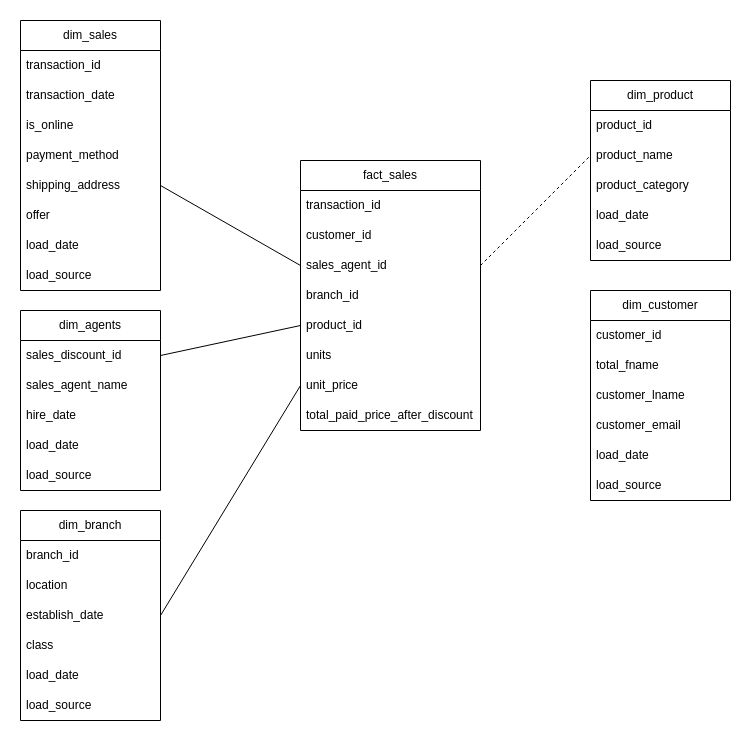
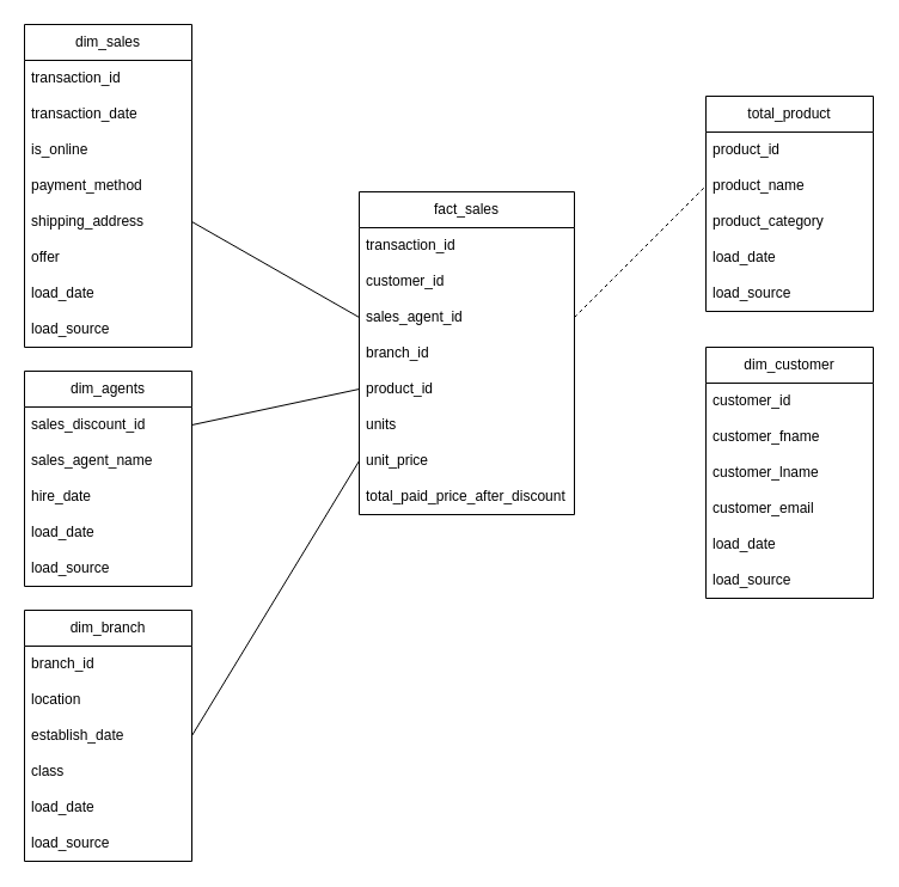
  <mxCell id="0" />
  <mxCell id="1" parent="0" />
  <mxCell id="2" value="fact_sales" style="swimlane;fontStyle=0;childLayout=stackLayout;horizontal=1;startSize=30;horizontalStack=0;resizeParent=1;resizeParentMax=0;resizeLast=0;collapsible=1;marginBottom=0;whiteSpace=wrap;html=1;" vertex="1" parent="1"><mxGeometry x="300" y="160" width="180" height="270" as="geometry" /></mxCell>
  <mxCell id="3" value="transaction_id" style="text;strokeColor=none;fillColor=none;align=left;verticalAlign=middle;spacingLeft=4;spacingRight=4;overflow=hidden;points=[[0,0.5],[1,0.5]];portConstraint=eastwest;rotatable=0;whiteSpace=wrap;html=1;" vertex="1" parent="2"><mxGeometry y="30" width="180" height="30" as="geometry" /></mxCell>
  <mxCell id="4" value="customer_id" style="text;strokeColor=none;fillColor=none;align=left;verticalAlign=middle;spacingLeft=4;spacingRight=4;overflow=hidden;points=[[0,0.5],[1,0.5]];portConstraint=eastwest;rotatable=0;whiteSpace=wrap;html=1;" vertex="1" parent="2"><mxGeometry y="60" width="180" height="30" as="geometry" /></mxCell>
  <mxCell id="5" value="sales_agent_id" style="text;strokeColor=none;fillColor=none;align=left;verticalAlign=middle;spacingLeft=4;spacingRight=4;overflow=hidden;points=[[0,0.5],[1,0.5]];portConstraint=eastwest;rotatable=0;whiteSpace=wrap;html=1;" vertex="1" parent="2"><mxGeometry y="90" width="180" height="30" as="geometry" /></mxCell>
  <mxCell id="6" value="branch_id" style="text;strokeColor=none;fillColor=none;align=left;verticalAlign=middle;spacingLeft=4;spacingRight=4;overflow=hidden;points=[[0,0.5],[1,0.5]];portConstraint=eastwest;rotatable=0;whiteSpace=wrap;html=1;" vertex="1" parent="2"><mxGeometry y="120" width="180" height="30" as="geometry" /></mxCell>
  <mxCell id="7" value="product_id" style="text;strokeColor=none;fillColor=none;align=left;verticalAlign=middle;spacingLeft=4;spacingRight=4;overflow=hidden;points=[[0,0.5],[1,0.5]];portConstraint=eastwest;rotatable=0;whiteSpace=wrap;html=1;" vertex="1" parent="2"><mxGeometry y="150" width="180" height="30" as="geometry" /></mxCell>
  <mxCell id="8" value="units" style="text;strokeColor=none;fillColor=none;align=left;verticalAlign=middle;spacingLeft=4;spacingRight=4;overflow=hidden;points=[[0,0.5],[1,0.5]];portConstraint=eastwest;rotatable=0;whiteSpace=wrap;html=1;" vertex="1" parent="2"><mxGeometry y="180" width="180" height="30" as="geometry" /></mxCell>
  <mxCell id="9" value="unit_price" style="text;strokeColor=none;fillColor=none;align=left;verticalAlign=middle;spacingLeft=4;spacingRight=4;overflow=hidden;points=[[0,0.5],[1,0.5]];portConstraint=eastwest;rotatable=0;whiteSpace=wrap;html=1;" vertex="1" parent="2"><mxGeometry y="210" width="180" height="30" as="geometry" /></mxCell>
  <mxCell id="10" value="total_paid_price_after_discount" style="text;strokeColor=none;fillColor=none;align=left;verticalAlign=middle;spacingLeft=4;spacingRight=4;overflow=hidden;points=[[0,0.5],[1,0.5]];portConstraint=eastwest;rotatable=0;whiteSpace=wrap;html=1;" vertex="1" parent="2"><mxGeometry y="240" width="180" height="30" as="geometry" /></mxCell>
  <mxCell id="11" value="" style="endArrow=none;html=1;rounded=0;exitX=0;exitY=0.5;exitDx=0;exitDy=0;entryX=1;entryY=0.5;entryDx=0;entryDy=0;" edge="1" parent="1" source="5" target="17"><mxGeometry width="50" height="50" relative="1" as="geometry"><mxPoint x="380" y="320" as="sourcePoint" /><mxPoint x="150" y="190" as="targetPoint" /></mxGeometry></mxCell>
  <mxCell id="12" value="dim_sales" style="swimlane;fontStyle=0;childLayout=stackLayout;horizontal=1;startSize=30;horizontalStack=0;resizeParent=1;resizeParentMax=0;resizeLast=0;collapsible=1;marginBottom=0;whiteSpace=wrap;html=1;" vertex="1" parent="1"><mxGeometry x="20" y="20" width="140" height="270" as="geometry" /></mxCell>
  <mxCell id="13" value="transaction_id" style="text;strokeColor=none;fillColor=none;align=left;verticalAlign=middle;spacingLeft=4;spacingRight=4;overflow=hidden;points=[[0,0.5],[1,0.5]];portConstraint=eastwest;rotatable=0;whiteSpace=wrap;html=1;" vertex="1" parent="12"><mxGeometry y="30" width="140" height="30" as="geometry" /></mxCell>
  <mxCell id="14" value="transaction_date" style="text;strokeColor=none;fillColor=none;align=left;verticalAlign=middle;spacingLeft=4;spacingRight=4;overflow=hidden;points=[[0,0.5],[1,0.5]];portConstraint=eastwest;rotatable=0;whiteSpace=wrap;html=1;" vertex="1" parent="12"><mxGeometry y="60" width="140" height="30" as="geometry" /></mxCell>
  <mxCell id="15" value="is_online" style="text;strokeColor=none;fillColor=none;align=left;verticalAlign=middle;spacingLeft=4;spacingRight=4;overflow=hidden;points=[[0,0.5],[1,0.5]];portConstraint=eastwest;rotatable=0;whiteSpace=wrap;html=1;" vertex="1" parent="12"><mxGeometry y="90" width="140" height="30" as="geometry" /></mxCell>
  <mxCell id="16" value="payment_method" style="text;strokeColor=none;fillColor=none;align=left;verticalAlign=middle;spacingLeft=4;spacingRight=4;overflow=hidden;points=[[0,0.5],[1,0.5]];portConstraint=eastwest;rotatable=0;whiteSpace=wrap;html=1;" vertex="1" parent="12"><mxGeometry y="120" width="140" height="30" as="geometry" /></mxCell>
  <mxCell id="17" value="shipping_address" style="text;strokeColor=none;fillColor=none;align=left;verticalAlign=middle;spacingLeft=4;spacingRight=4;overflow=hidden;points=[[0,0.5],[1,0.5]];portConstraint=eastwest;rotatable=0;whiteSpace=wrap;html=1;" vertex="1" parent="12"><mxGeometry y="150" width="140" height="30" as="geometry" /></mxCell>
  <mxCell id="18" value="offer" style="text;strokeColor=none;fillColor=none;align=left;verticalAlign=middle;spacingLeft=4;spacingRight=4;overflow=hidden;points=[[0,0.5],[1,0.5]];portConstraint=eastwest;rotatable=0;whiteSpace=wrap;html=1;" vertex="1" parent="12"><mxGeometry y="180" width="140" height="30" as="geometry" /></mxCell>
  <mxCell id="19" value="load_date" style="text;strokeColor=none;fillColor=none;align=left;verticalAlign=middle;spacingLeft=4;spacingRight=4;overflow=hidden;points=[[0,0.5],[1,0.5]];portConstraint=eastwest;rotatable=0;whiteSpace=wrap;html=1;" vertex="1" parent="12"><mxGeometry y="210" width="140" height="30" as="geometry" /></mxCell>
  <mxCell id="20" value="load_source" style="text;strokeColor=none;fillColor=none;align=left;verticalAlign=middle;spacingLeft=4;spacingRight=4;overflow=hidden;points=[[0,0.5],[1,0.5]];portConstraint=eastwest;rotatable=0;whiteSpace=wrap;html=1;" vertex="1" parent="12"><mxGeometry y="240" width="140" height="30" as="geometry" /></mxCell>
  <mxCell id="21" value="" style="endArrow=none;html=1;rounded=0;exitX=1;exitY=0.5;exitDx=0;exitDy=0;entryX=0;entryY=0.5;entryDx=0;entryDy=0;dashed=1;" edge="1" parent="1" source="5" target="24"><mxGeometry width="50" height="50" relative="1" as="geometry"><mxPoint x="380" y="320" as="sourcePoint" /><mxPoint x="610" y="200" as="targetPoint" /></mxGeometry></mxCell>
- <mxCell id="22" value="dim_product" style="swimlane;fontStyle=0;childLayout=stackLayout;horizontal=1;startSize=30;horizontalStack=0;resizeParent=1;resizeParentMax=0;resizeLast=0;collapsible=1;marginBottom=0;whiteSpace=wrap;html=1;" vertex="1" parent="1"><mxGeometry x="590" y="80" width="140" height="180" as="geometry" /></mxCell>
+ <mxCell id="22" value="total_product" style="swimlane;fontStyle=0;childLayout=stackLayout;horizontal=1;startSize=30;horizontalStack=0;resizeParent=1;resizeParentMax=0;resizeLast=0;collapsible=1;marginBottom=0;whiteSpace=wrap;html=1;" vertex="1" parent="1"><mxGeometry x="590" y="80" width="140" height="180" as="geometry" /></mxCell>
  <mxCell id="23" value="product_id" style="text;strokeColor=none;fillColor=none;align=left;verticalAlign=middle;spacingLeft=4;spacingRight=4;overflow=hidden;points=[[0,0.5],[1,0.5]];portConstraint=eastwest;rotatable=0;whiteSpace=wrap;html=1;" vertex="1" parent="22"><mxGeometry y="30" width="140" height="30" as="geometry" /></mxCell>
  <mxCell id="24" value="product_name" style="text;strokeColor=none;fillColor=none;align=left;verticalAlign=middle;spacingLeft=4;spacingRight=4;overflow=hidden;points=[[0,0.5],[1,0.5]];portConstraint=eastwest;rotatable=0;whiteSpace=wrap;html=1;" vertex="1" parent="22"><mxGeometry y="60" width="140" height="30" as="geometry" /></mxCell>
  <mxCell id="25" value="product_category" style="text;strokeColor=none;fillColor=none;align=left;verticalAlign=middle;spacingLeft=4;spacingRight=4;overflow=hidden;points=[[0,0.5],[1,0.5]];portConstraint=eastwest;rotatable=0;whiteSpace=wrap;html=1;" vertex="1" parent="22"><mxGeometry y="90" width="140" height="30" as="geometry" /></mxCell>
  <mxCell id="26" value="load_date" style="text;strokeColor=none;fillColor=none;align=left;verticalAlign=middle;spacingLeft=4;spacingRight=4;overflow=hidden;points=[[0,0.5],[1,0.5]];portConstraint=eastwest;rotatable=0;whiteSpace=wrap;html=1;" vertex="1" parent="22"><mxGeometry y="120" width="140" height="30" as="geometry" /></mxCell>
  <mxCell id="27" value="load_source" style="text;strokeColor=none;fillColor=none;align=left;verticalAlign=middle;spacingLeft=4;spacingRight=4;overflow=hidden;points=[[0,0.5],[1,0.5]];portConstraint=eastwest;rotatable=0;whiteSpace=wrap;html=1;" vertex="1" parent="22"><mxGeometry y="150" width="140" height="30" as="geometry" /></mxCell>
  <mxCell id="28" value="dim_customer" style="swimlane;fontStyle=0;childLayout=stackLayout;horizontal=1;startSize=30;horizontalStack=0;resizeParent=1;resizeParentMax=0;resizeLast=0;collapsible=1;marginBottom=0;whiteSpace=wrap;html=1;" vertex="1" parent="1"><mxGeometry x="590" y="290" width="140" height="210" as="geometry" /></mxCell>
  <mxCell id="29" value="customer_id" style="text;strokeColor=none;fillColor=none;align=left;verticalAlign=middle;spacingLeft=4;spacingRight=4;overflow=hidden;points=[[0,0.5],[1,0.5]];portConstraint=eastwest;rotatable=0;whiteSpace=wrap;html=1;" vertex="1" parent="28"><mxGeometry y="30" width="140" height="30" as="geometry" /></mxCell>
- <mxCell id="30" value="total_fname" style="text;strokeColor=none;fillColor=none;align=left;verticalAlign=middle;spacingLeft=4;spacingRight=4;overflow=hidden;points=[[0,0.5],[1,0.5]];portConstraint=eastwest;rotatable=0;whiteSpace=wrap;html=1;" vertex="1" parent="28"><mxGeometry y="60" width="140" height="30" as="geometry" /></mxCell>
+ <mxCell id="30" value="customer_fname" style="text;strokeColor=none;fillColor=none;align=left;verticalAlign=middle;spacingLeft=4;spacingRight=4;overflow=hidden;points=[[0,0.5],[1,0.5]];portConstraint=eastwest;rotatable=0;whiteSpace=wrap;html=1;" vertex="1" parent="28"><mxGeometry y="60" width="140" height="30" as="geometry" /></mxCell>
  <mxCell id="31" value="customer_lname" style="text;strokeColor=none;fillColor=none;align=left;verticalAlign=middle;spacingLeft=4;spacingRight=4;overflow=hidden;points=[[0,0.5],[1,0.5]];portConstraint=eastwest;rotatable=0;whiteSpace=wrap;html=1;" vertex="1" parent="28"><mxGeometry y="90" width="140" height="30" as="geometry" /></mxCell>
  <mxCell id="32" value="customer_email" style="text;strokeColor=none;fillColor=none;align=left;verticalAlign=middle;spacingLeft=4;spacingRight=4;overflow=hidden;points=[[0,0.5],[1,0.5]];portConstraint=eastwest;rotatable=0;whiteSpace=wrap;html=1;" vertex="1" parent="28"><mxGeometry y="120" width="140" height="30" as="geometry" /></mxCell>
  <mxCell id="33" value="load_date" style="text;strokeColor=none;fillColor=none;align=left;verticalAlign=middle;spacingLeft=4;spacingRight=4;overflow=hidden;points=[[0,0.5],[1,0.5]];portConstraint=eastwest;rotatable=0;whiteSpace=wrap;html=1;" vertex="1" parent="28"><mxGeometry y="150" width="140" height="30" as="geometry" /></mxCell>
  <mxCell id="34" value="load_source" style="text;strokeColor=none;fillColor=none;align=left;verticalAlign=middle;spacingLeft=4;spacingRight=4;overflow=hidden;points=[[0,0.5],[1,0.5]];portConstraint=eastwest;rotatable=0;whiteSpace=wrap;html=1;" vertex="1" parent="28"><mxGeometry y="180" width="140" height="30" as="geometry" /></mxCell>
  <mxCell id="35" value="" style="endArrow=none;html=1;rounded=0;entryX=0;entryY=0.5;entryDx=0;entryDy=0;exitX=1;exitY=0.5;exitDx=0;exitDy=0;" edge="1" parent="1" source="37" target="7"><mxGeometry width="50" height="50" relative="1" as="geometry"><mxPoint x="80" y="500" as="sourcePoint" /><mxPoint x="430" y="270" as="targetPoint" /></mxGeometry></mxCell>
  <mxCell id="36" value="dim_agents" style="swimlane;fontStyle=0;childLayout=stackLayout;horizontal=1;startSize=30;horizontalStack=0;resizeParent=1;resizeParentMax=0;resizeLast=0;collapsible=1;marginBottom=0;whiteSpace=wrap;html=1;" vertex="1" parent="1"><mxGeometry x="20" y="310" width="140" height="180" as="geometry" /></mxCell>
  <mxCell id="37" value="sales_discount_id" style="text;strokeColor=none;fillColor=none;align=left;verticalAlign=middle;spacingLeft=4;spacingRight=4;overflow=hidden;points=[[0,0.5],[1,0.5]];portConstraint=eastwest;rotatable=0;whiteSpace=wrap;html=1;" vertex="1" parent="36"><mxGeometry y="30" width="140" height="30" as="geometry" /></mxCell>
  <mxCell id="38" value="sales_agent_name" style="text;strokeColor=none;fillColor=none;align=left;verticalAlign=middle;spacingLeft=4;spacingRight=4;overflow=hidden;points=[[0,0.5],[1,0.5]];portConstraint=eastwest;rotatable=0;whiteSpace=wrap;html=1;" vertex="1" parent="36"><mxGeometry y="60" width="140" height="30" as="geometry" /></mxCell>
  <mxCell id="39" value="hire_date" style="text;strokeColor=none;fillColor=none;align=left;verticalAlign=middle;spacingLeft=4;spacingRight=4;overflow=hidden;points=[[0,0.5],[1,0.5]];portConstraint=eastwest;rotatable=0;whiteSpace=wrap;html=1;" vertex="1" parent="36"><mxGeometry y="90" width="140" height="30" as="geometry" /></mxCell>
  <mxCell id="40" value="load_date" style="text;strokeColor=none;fillColor=none;align=left;verticalAlign=middle;spacingLeft=4;spacingRight=4;overflow=hidden;points=[[0,0.5],[1,0.5]];portConstraint=eastwest;rotatable=0;whiteSpace=wrap;html=1;" vertex="1" parent="36"><mxGeometry y="120" width="140" height="30" as="geometry" /></mxCell>
  <mxCell id="41" value="load_source" style="text;strokeColor=none;fillColor=none;align=left;verticalAlign=middle;spacingLeft=4;spacingRight=4;overflow=hidden;points=[[0,0.5],[1,0.5]];portConstraint=eastwest;rotatable=0;whiteSpace=wrap;html=1;" vertex="1" parent="36"><mxGeometry y="150" width="140" height="30" as="geometry" /></mxCell>
  <mxCell id="42" value="" style="endArrow=none;html=1;rounded=0;exitX=0;exitY=0.5;exitDx=0;exitDy=0;entryX=1;entryY=0.5;entryDx=0;entryDy=0;" edge="1" parent="1" source="9" target="43"><mxGeometry width="50" height="50" relative="1" as="geometry"><mxPoint x="380" y="350" as="sourcePoint" /><mxPoint x="180" y="510" as="targetPoint" /></mxGeometry></mxCell>
  <mxCell id="43" value="dim_branch" style="swimlane;fontStyle=0;childLayout=stackLayout;horizontal=1;startSize=30;horizontalStack=0;resizeParent=1;resizeParentMax=0;resizeLast=0;collapsible=1;marginBottom=0;whiteSpace=wrap;html=1;" vertex="1" parent="1"><mxGeometry x="20" y="510" width="140" height="210" as="geometry" /></mxCell>
  <mxCell id="44" value="branch_id" style="text;strokeColor=none;fillColor=none;align=left;verticalAlign=middle;spacingLeft=4;spacingRight=4;overflow=hidden;points=[[0,0.5],[1,0.5]];portConstraint=eastwest;rotatable=0;whiteSpace=wrap;html=1;" vertex="1" parent="43"><mxGeometry y="30" width="140" height="30" as="geometry" /></mxCell>
  <mxCell id="45" value="location" style="text;strokeColor=none;fillColor=none;align=left;verticalAlign=middle;spacingLeft=4;spacingRight=4;overflow=hidden;points=[[0,0.5],[1,0.5]];portConstraint=eastwest;rotatable=0;whiteSpace=wrap;html=1;" vertex="1" parent="43"><mxGeometry y="60" width="140" height="30" as="geometry" /></mxCell>
  <mxCell id="46" value="establish_date" style="text;strokeColor=none;fillColor=none;align=left;verticalAlign=middle;spacingLeft=4;spacingRight=4;overflow=hidden;points=[[0,0.5],[1,0.5]];portConstraint=eastwest;rotatable=0;whiteSpace=wrap;html=1;" vertex="1" parent="43"><mxGeometry y="90" width="140" height="30" as="geometry" /></mxCell>
  <mxCell id="47" value="class" style="text;strokeColor=none;fillColor=none;align=left;verticalAlign=middle;spacingLeft=4;spacingRight=4;overflow=hidden;points=[[0,0.5],[1,0.5]];portConstraint=eastwest;rotatable=0;whiteSpace=wrap;html=1;" vertex="1" parent="43"><mxGeometry y="120" width="140" height="30" as="geometry" /></mxCell>
  <mxCell id="48" value="load_date" style="text;strokeColor=none;fillColor=none;align=left;verticalAlign=middle;spacingLeft=4;spacingRight=4;overflow=hidden;points=[[0,0.5],[1,0.5]];portConstraint=eastwest;rotatable=0;whiteSpace=wrap;html=1;" vertex="1" parent="43"><mxGeometry y="150" width="140" height="30" as="geometry" /></mxCell>
  <mxCell id="49" value="load_source" style="text;strokeColor=none;fillColor=none;align=left;verticalAlign=middle;spacingLeft=4;spacingRight=4;overflow=hidden;points=[[0,0.5],[1,0.5]];portConstraint=eastwest;rotatable=0;whiteSpace=wrap;html=1;" vertex="1" parent="43"><mxGeometry y="180" width="140" height="30" as="geometry" /></mxCell>
